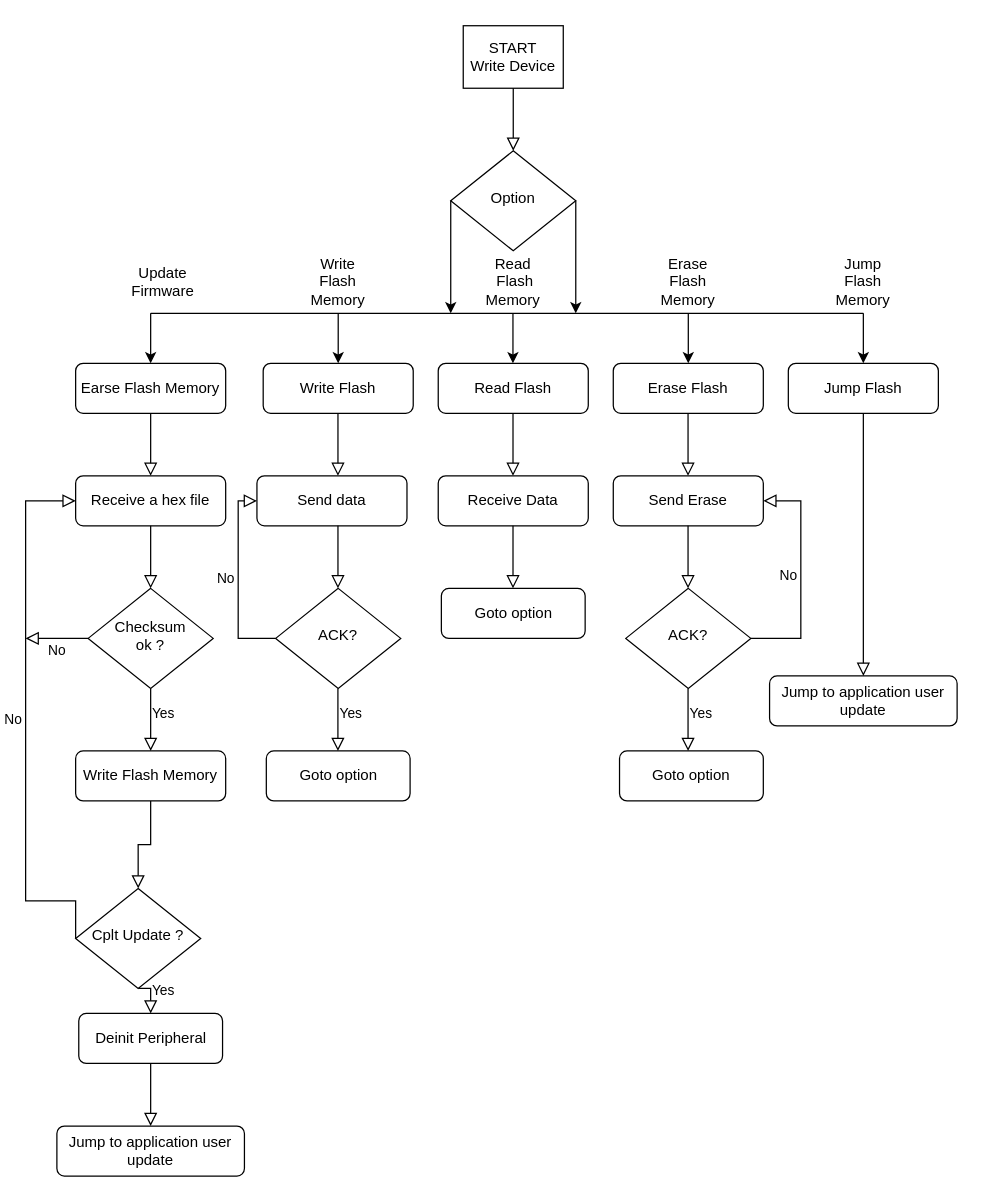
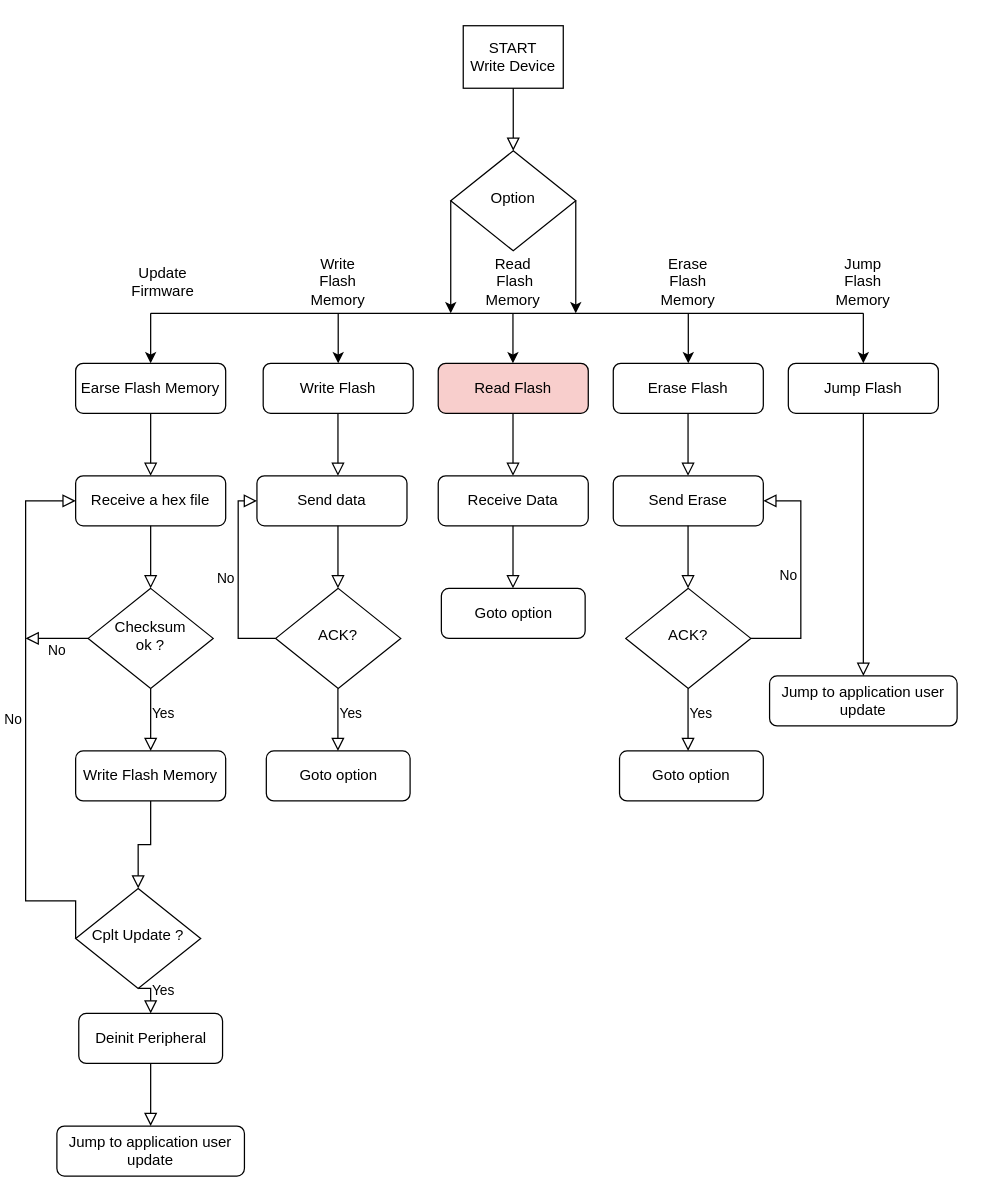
  <mxCell id="0" />
  <mxCell id="1" parent="0" />
  <mxCell id="2" value="START&lt;br&gt;Write Device" style="rounded=0;whiteSpace=wrap;html=1;" parent="1" vertex="1"><mxGeometry x="370" y="20" width="80" height="50" as="geometry" /></mxCell>
  <mxCell id="3" value="Option" style="rhombus;whiteSpace=wrap;html=1;shadow=0;fontFamily=Helvetica;fontSize=12;align=center;strokeWidth=1;spacing=6;spacingTop=-4;" parent="1" vertex="1"><mxGeometry x="360" y="120" width="100" height="80" as="geometry" /></mxCell>
  <mxCell id="4" value="Earse Flash Memory" style="rounded=1;whiteSpace=wrap;html=1;fontSize=12;glass=0;strokeWidth=1;shadow=0;" parent="1" vertex="1"><mxGeometry x="60" y="290" width="120" height="40" as="geometry" /></mxCell>
  <mxCell id="5" value="" style="rounded=0;html=1;jettySize=auto;orthogonalLoop=1;fontSize=11;endArrow=block;endFill=0;endSize=8;strokeWidth=1;shadow=0;labelBackgroundColor=none;edgeStyle=orthogonalEdgeStyle;exitX=0.5;exitY=1;exitDx=0;exitDy=0;entryX=0.5;entryY=0;entryDx=0;entryDy=0;" parent="1" source="2" target="3" edge="1"><mxGeometry relative="1" as="geometry"><mxPoint x="340" y="60" as="sourcePoint" /><mxPoint x="330" y="80" as="targetPoint" /></mxGeometry></mxCell>
  <mxCell id="6" value="Yes" style="rounded=0;html=1;jettySize=auto;orthogonalLoop=1;fontSize=11;endArrow=block;endFill=0;endSize=8;strokeWidth=1;shadow=0;labelBackgroundColor=none;edgeStyle=orthogonalEdgeStyle;entryX=0.5;entryY=0;entryDx=0;entryDy=0;" parent="1" source="8" target="9" edge="1"><mxGeometry x="-0.208" y="10" relative="1" as="geometry"><mxPoint as="offset" /><mxPoint x="130" y="670" as="targetPoint" /></mxGeometry></mxCell>
  <mxCell id="7" value="No" style="edgeStyle=orthogonalEdgeStyle;rounded=0;html=1;jettySize=auto;orthogonalLoop=1;fontSize=11;endArrow=block;endFill=0;endSize=8;strokeWidth=1;shadow=0;labelBackgroundColor=none;" parent="1" source="8" edge="1"><mxGeometry y="10" relative="1" as="geometry"><mxPoint as="offset" /><mxPoint x="20" y="510" as="targetPoint" /></mxGeometry></mxCell>
  <mxCell id="8" value="Checksum&lt;br&gt;ok ?" style="rhombus;whiteSpace=wrap;html=1;shadow=0;fontFamily=Helvetica;fontSize=12;align=center;strokeWidth=1;spacing=6;spacingTop=-4;" parent="1" vertex="1"><mxGeometry x="70" y="470" width="100" height="80" as="geometry" /></mxCell>
  <mxCell id="9" value="Write Flash Memory" style="rounded=1;whiteSpace=wrap;html=1;fontSize=12;glass=0;strokeWidth=1;shadow=0;" parent="1" vertex="1"><mxGeometry x="60" y="600" width="120" height="40" as="geometry" /></mxCell>
  <mxCell id="10" value="Receive a hex file" style="rounded=1;whiteSpace=wrap;html=1;fontSize=12;glass=0;strokeWidth=1;shadow=0;" parent="1" vertex="1"><mxGeometry x="60" y="380" width="120" height="40" as="geometry" /></mxCell>
  <mxCell id="11" value="" style="edgeStyle=orthogonalEdgeStyle;rounded=0;html=1;jettySize=auto;orthogonalLoop=1;fontSize=11;endArrow=block;endFill=0;endSize=8;strokeWidth=1;shadow=0;labelBackgroundColor=none;entryX=0.5;entryY=0;entryDx=0;entryDy=0;exitX=0.5;exitY=1;exitDx=0;exitDy=0;" parent="1" source="4" target="10" edge="1"><mxGeometry y="10" relative="1" as="geometry"><mxPoint as="offset" /><mxPoint x="129.71" y="380" as="sourcePoint" /><mxPoint x="129.71" y="440" as="targetPoint" /></mxGeometry></mxCell>
  <mxCell id="12" value="" style="edgeStyle=orthogonalEdgeStyle;rounded=0;html=1;jettySize=auto;orthogonalLoop=1;fontSize=11;endArrow=block;endFill=0;endSize=8;strokeWidth=1;shadow=0;labelBackgroundColor=none;exitX=0.5;exitY=1;exitDx=0;exitDy=0;entryX=0.5;entryY=0;entryDx=0;entryDy=0;" parent="1" source="10" target="8" edge="1"><mxGeometry y="10" relative="1" as="geometry"><mxPoint as="offset" /><mxPoint x="129.71" y="480" as="sourcePoint" /><mxPoint x="170" y="530" as="targetPoint" /></mxGeometry></mxCell>
  <mxCell id="13" value="" style="rounded=0;html=1;jettySize=auto;orthogonalLoop=1;fontSize=11;endArrow=block;endFill=0;endSize=8;strokeWidth=1;shadow=0;labelBackgroundColor=none;edgeStyle=orthogonalEdgeStyle;exitX=0.5;exitY=1;exitDx=0;exitDy=0;entryX=0.5;entryY=0;entryDx=0;entryDy=0;" parent="1" source="9" target="14" edge="1"><mxGeometry x="-0.143" y="30" relative="1" as="geometry"><mxPoint as="offset" /><mxPoint x="120" y="740" as="sourcePoint" /><mxPoint x="130" y="770" as="targetPoint" /></mxGeometry></mxCell>
  <mxCell id="14" value="Cplt Update ?" style="rhombus;whiteSpace=wrap;html=1;shadow=0;fontFamily=Helvetica;fontSize=12;align=center;strokeWidth=1;spacing=6;spacingTop=-4;" parent="1" vertex="1"><mxGeometry x="60" y="710" width="100" height="80" as="geometry" /></mxCell>
  <mxCell id="15" value="No" style="edgeStyle=orthogonalEdgeStyle;rounded=0;html=1;jettySize=auto;orthogonalLoop=1;fontSize=11;endArrow=block;endFill=0;endSize=8;strokeWidth=1;shadow=0;labelBackgroundColor=none;exitX=0;exitY=0.5;exitDx=0;exitDy=0;entryX=0;entryY=0.5;entryDx=0;entryDy=0;" parent="1" source="14" target="10" edge="1"><mxGeometry y="10" relative="1" as="geometry"><mxPoint as="offset" /><mxPoint x="-40" y="790" as="sourcePoint" /><mxPoint x="20" y="460" as="targetPoint" /><Array as="points"><mxPoint x="20" y="720" /><mxPoint x="20" y="400" /></Array></mxGeometry></mxCell>
  <mxCell id="16" value="Yes" style="rounded=0;html=1;jettySize=auto;orthogonalLoop=1;fontSize=11;endArrow=block;endFill=0;endSize=8;strokeWidth=1;shadow=0;labelBackgroundColor=none;edgeStyle=orthogonalEdgeStyle;exitX=0.5;exitY=1;exitDx=0;exitDy=0;entryX=0.5;entryY=0;entryDx=0;entryDy=0;" parent="1" source="14" target="17" edge="1"><mxGeometry x="-0.208" y="10" relative="1" as="geometry"><mxPoint as="offset" /><mxPoint x="129.71" y="870" as="sourcePoint" /><mxPoint x="130" y="920" as="targetPoint" /></mxGeometry></mxCell>
  <mxCell id="17" value="Deinit Peripheral" style="rounded=1;whiteSpace=wrap;html=1;fontSize=12;glass=0;strokeWidth=1;shadow=0;" parent="1" vertex="1"><mxGeometry x="62.5" y="810" width="115" height="40" as="geometry" /></mxCell>
  <mxCell id="18" value="Jump to application user&lt;br&gt;update" style="rounded=1;whiteSpace=wrap;html=1;fontSize=12;glass=0;strokeWidth=1;shadow=0;" parent="1" vertex="1"><mxGeometry x="45" y="900" width="150" height="40" as="geometry" /></mxCell>
  <mxCell id="19" value="" style="rounded=0;html=1;jettySize=auto;orthogonalLoop=1;fontSize=11;endArrow=block;endFill=0;endSize=8;strokeWidth=1;shadow=0;labelBackgroundColor=none;edgeStyle=orthogonalEdgeStyle;exitX=0.5;exitY=1;exitDx=0;exitDy=0;entryX=0.5;entryY=0;entryDx=0;entryDy=0;" parent="1" source="17" target="18" edge="1"><mxGeometry x="-0.208" y="10" relative="1" as="geometry"><mxPoint as="offset" /><mxPoint x="129.76" y="970" as="sourcePoint" /><mxPoint x="129.76" y="1040" as="targetPoint" /></mxGeometry></mxCell>
  <mxCell id="20" value="Update Firmware" style="text;html=1;strokeColor=none;fillColor=none;align=center;verticalAlign=middle;whiteSpace=wrap;rounded=0;" vertex="1" parent="1"><mxGeometry x="100" y="210" width="60" height="30" as="geometry" /></mxCell>
  <mxCell id="21" value="" style="endArrow=classic;html=1;rounded=0;entryX=0.5;entryY=0;entryDx=0;entryDy=0;" edge="1" parent="1" target="22"><mxGeometry width="50" height="50" relative="1" as="geometry"><mxPoint x="270" y="250" as="sourcePoint" /><mxPoint x="270" y="290" as="targetPoint" /></mxGeometry></mxCell>
  <mxCell id="22" value="Write Flash" style="rounded=1;whiteSpace=wrap;html=1;fontSize=12;glass=0;strokeWidth=1;shadow=0;" vertex="1" parent="1"><mxGeometry x="210" y="290" width="120" height="40" as="geometry" /></mxCell>
- <mxCell id="23" value="Read Flash" style="rounded=1;whiteSpace=wrap;html=1;fontSize=12;glass=0;strokeWidth=1;shadow=0;" vertex="1" parent="1"><mxGeometry x="350" y="290" width="120" height="40" as="geometry" /></mxCell>
+ <mxCell id="23" value="Read Flash" style="rounded=1;whiteSpace=wrap;html=1;fontSize=12;glass=0;strokeWidth=1;shadow=0;fillColor=#f8cecc;" vertex="1" parent="1"><mxGeometry x="350" y="290" width="120" height="40" as="geometry" /></mxCell>
  <mxCell id="24" value="" style="endArrow=classic;html=1;rounded=0;entryX=0.5;entryY=0;entryDx=0;entryDy=0;" edge="1" parent="1" target="25"><mxGeometry width="50" height="50" relative="1" as="geometry"><mxPoint x="550" y="250" as="sourcePoint" /><mxPoint x="550" y="290" as="targetPoint" /></mxGeometry></mxCell>
  <mxCell id="25" value="Erase Flash" style="rounded=1;whiteSpace=wrap;html=1;fontSize=12;glass=0;strokeWidth=1;shadow=0;" vertex="1" parent="1"><mxGeometry x="490" y="290" width="120" height="40" as="geometry" /></mxCell>
  <mxCell id="26" value="" style="endArrow=classic;html=1;rounded=0;entryX=0.5;entryY=0;entryDx=0;entryDy=0;" edge="1" parent="1" target="27"><mxGeometry width="50" height="50" relative="1" as="geometry"><mxPoint x="690" y="250" as="sourcePoint" /><mxPoint x="690" y="290" as="targetPoint" /></mxGeometry></mxCell>
  <mxCell id="27" value="Jump Flash" style="rounded=1;whiteSpace=wrap;html=1;fontSize=12;glass=0;strokeWidth=1;shadow=0;" vertex="1" parent="1"><mxGeometry x="630" y="290" width="120" height="40" as="geometry" /></mxCell>
  <mxCell id="28" value="Write Flash Memory" style="text;html=1;strokeColor=none;fillColor=none;align=center;verticalAlign=middle;whiteSpace=wrap;rounded=0;" vertex="1" parent="1"><mxGeometry x="240" y="210" width="60" height="30" as="geometry" /></mxCell>
  <mxCell id="29" value="Erase Flash Memory" style="text;html=1;strokeColor=none;fillColor=none;align=center;verticalAlign=middle;whiteSpace=wrap;rounded=0;" vertex="1" parent="1"><mxGeometry x="520" y="210" width="60" height="30" as="geometry" /></mxCell>
  <mxCell id="30" value="Jump Flash Memory" style="text;html=1;strokeColor=none;fillColor=none;align=center;verticalAlign=middle;whiteSpace=wrap;rounded=0;" vertex="1" parent="1"><mxGeometry x="660" y="210" width="60" height="30" as="geometry" /></mxCell>
  <mxCell id="31" value="Read&lt;br&gt;&amp;nbsp;Flash Memory" style="text;html=1;strokeColor=none;fillColor=none;align=center;verticalAlign=middle;whiteSpace=wrap;rounded=0;" vertex="1" parent="1"><mxGeometry x="380" y="210" width="60" height="30" as="geometry" /></mxCell>
  <mxCell id="32" value="" style="endArrow=classic;html=1;rounded=0;entryX=0.5;entryY=0;entryDx=0;entryDy=0;" edge="1" parent="1" target="4"><mxGeometry width="50" height="50" relative="1" as="geometry"><mxPoint x="120" y="250" as="sourcePoint" /><mxPoint x="129.76" y="290" as="targetPoint" /></mxGeometry></mxCell>
  <mxCell id="33" value="" style="endArrow=classic;html=1;rounded=0;entryX=0.5;entryY=0;entryDx=0;entryDy=0;" edge="1" parent="1"><mxGeometry width="50" height="50" relative="1" as="geometry"><mxPoint x="409.76" y="250" as="sourcePoint" /><mxPoint x="409.76" y="290" as="targetPoint" /></mxGeometry></mxCell>
  <mxCell id="34" value="" style="endArrow=none;html=1;rounded=0;" edge="1" parent="1"><mxGeometry width="50" height="50" relative="1" as="geometry"><mxPoint x="120" y="250" as="sourcePoint" /><mxPoint x="690" y="250" as="targetPoint" /></mxGeometry></mxCell>
  <mxCell id="35" value="" style="edgeStyle=orthogonalEdgeStyle;rounded=0;html=1;jettySize=auto;orthogonalLoop=1;fontSize=11;endArrow=block;endFill=0;endSize=8;strokeWidth=1;shadow=0;labelBackgroundColor=none;entryX=0.5;entryY=0;entryDx=0;entryDy=0;exitX=0.5;exitY=1;exitDx=0;exitDy=0;" edge="1" parent="1"><mxGeometry y="10" relative="1" as="geometry"><mxPoint as="offset" /><mxPoint x="269.8" y="330" as="sourcePoint" /><mxPoint x="269.8" y="380" as="targetPoint" /></mxGeometry></mxCell>
  <mxCell id="36" value="Send data" style="rounded=1;whiteSpace=wrap;html=1;fontSize=12;glass=0;strokeWidth=1;shadow=0;" vertex="1" parent="1"><mxGeometry x="205" y="380" width="120" height="40" as="geometry" /></mxCell>
  <mxCell id="37" value="Goto option" style="rounded=1;whiteSpace=wrap;html=1;fontSize=12;glass=0;strokeWidth=1;shadow=0;" vertex="1" parent="1"><mxGeometry x="212.5" y="600" width="115" height="40" as="geometry" /></mxCell>
  <mxCell id="38" value="" style="edgeStyle=orthogonalEdgeStyle;rounded=0;html=1;jettySize=auto;orthogonalLoop=1;fontSize=11;endArrow=block;endFill=0;endSize=8;strokeWidth=1;shadow=0;labelBackgroundColor=none;entryX=0.5;entryY=0;entryDx=0;entryDy=0;exitX=0.5;exitY=1;exitDx=0;exitDy=0;" edge="1" parent="1"><mxGeometry y="10" relative="1" as="geometry"><mxPoint as="offset" /><mxPoint x="269.8" y="420" as="sourcePoint" /><mxPoint x="269.8" y="470" as="targetPoint" /></mxGeometry></mxCell>
  <mxCell id="39" value="" style="edgeStyle=orthogonalEdgeStyle;rounded=0;html=1;jettySize=auto;orthogonalLoop=1;fontSize=11;endArrow=block;endFill=0;endSize=8;strokeWidth=1;shadow=0;labelBackgroundColor=none;entryX=0.5;entryY=0;entryDx=0;entryDy=0;exitX=0.5;exitY=1;exitDx=0;exitDy=0;" edge="1" parent="1"><mxGeometry y="10" relative="1" as="geometry"><mxPoint as="offset" /><mxPoint x="409.8" y="330" as="sourcePoint" /><mxPoint x="409.8" y="380" as="targetPoint" /></mxGeometry></mxCell>
  <mxCell id="40" value="Receive Data" style="rounded=1;whiteSpace=wrap;html=1;fontSize=12;glass=0;strokeWidth=1;shadow=0;" vertex="1" parent="1"><mxGeometry x="350" y="380" width="120" height="40" as="geometry" /></mxCell>
  <mxCell id="41" value="Goto option" style="rounded=1;whiteSpace=wrap;html=1;fontSize=12;glass=0;strokeWidth=1;shadow=0;" vertex="1" parent="1"><mxGeometry x="352.5" y="470" width="115" height="40" as="geometry" /></mxCell>
  <mxCell id="42" value="" style="edgeStyle=orthogonalEdgeStyle;rounded=0;html=1;jettySize=auto;orthogonalLoop=1;fontSize=11;endArrow=block;endFill=0;endSize=8;strokeWidth=1;shadow=0;labelBackgroundColor=none;entryX=0.5;entryY=0;entryDx=0;entryDy=0;exitX=0.5;exitY=1;exitDx=0;exitDy=0;" edge="1" parent="1"><mxGeometry y="10" relative="1" as="geometry"><mxPoint as="offset" /><mxPoint x="409.8" y="420" as="sourcePoint" /><mxPoint x="409.8" y="470" as="targetPoint" /></mxGeometry></mxCell>
  <mxCell id="43" value="" style="edgeStyle=orthogonalEdgeStyle;rounded=0;html=1;jettySize=auto;orthogonalLoop=1;fontSize=11;endArrow=block;endFill=0;endSize=8;strokeWidth=1;shadow=0;labelBackgroundColor=none;entryX=0.5;entryY=0;entryDx=0;entryDy=0;exitX=0.5;exitY=1;exitDx=0;exitDy=0;" edge="1" parent="1"><mxGeometry y="10" relative="1" as="geometry"><mxPoint as="offset" /><mxPoint x="549.8" y="330" as="sourcePoint" /><mxPoint x="549.8" y="380" as="targetPoint" /></mxGeometry></mxCell>
  <mxCell id="44" value="Send Erase" style="rounded=1;whiteSpace=wrap;html=1;fontSize=12;glass=0;strokeWidth=1;shadow=0;" vertex="1" parent="1"><mxGeometry x="490" y="380" width="120" height="40" as="geometry" /></mxCell>
  <mxCell id="45" value="" style="edgeStyle=orthogonalEdgeStyle;rounded=0;html=1;jettySize=auto;orthogonalLoop=1;fontSize=11;endArrow=block;endFill=0;endSize=8;strokeWidth=1;shadow=0;labelBackgroundColor=none;entryX=0.5;entryY=0;entryDx=0;entryDy=0;exitX=0.5;exitY=1;exitDx=0;exitDy=0;" edge="1" parent="1"><mxGeometry y="10" relative="1" as="geometry"><mxPoint as="offset" /><mxPoint x="549.8" y="420" as="sourcePoint" /><mxPoint x="549.8" y="470" as="targetPoint" /></mxGeometry></mxCell>
  <mxCell id="46" value="Jump to application user&lt;br&gt;update" style="rounded=1;whiteSpace=wrap;html=1;fontSize=12;glass=0;strokeWidth=1;shadow=0;" vertex="1" parent="1"><mxGeometry x="615" y="540" width="150" height="40" as="geometry" /></mxCell>
  <mxCell id="47" value="" style="edgeStyle=orthogonalEdgeStyle;rounded=0;html=1;jettySize=auto;orthogonalLoop=1;fontSize=11;endArrow=block;endFill=0;endSize=8;strokeWidth=1;shadow=0;labelBackgroundColor=none;entryX=0.5;entryY=0;entryDx=0;entryDy=0;exitX=0.5;exitY=1;exitDx=0;exitDy=0;" edge="1" parent="1" source="27" target="46"><mxGeometry y="10" relative="1" as="geometry"><mxPoint as="offset" /><mxPoint x="564.71" y="430" as="sourcePoint" /><mxPoint x="564.71" y="480" as="targetPoint" /><Array as="points"><mxPoint x="690" y="540" /></Array></mxGeometry></mxCell>
  <mxCell id="48" value="ACK?" style="rhombus;whiteSpace=wrap;html=1;shadow=0;fontFamily=Helvetica;fontSize=12;align=center;strokeWidth=1;spacing=6;spacingTop=-4;" vertex="1" parent="1"><mxGeometry x="220" y="470" width="100" height="80" as="geometry" /></mxCell>
  <mxCell id="49" value="No" style="edgeStyle=orthogonalEdgeStyle;rounded=0;html=1;jettySize=auto;orthogonalLoop=1;fontSize=11;endArrow=block;endFill=0;endSize=8;strokeWidth=1;shadow=0;labelBackgroundColor=none;entryX=0;entryY=0.5;entryDx=0;entryDy=0;" edge="1" parent="1" target="36"><mxGeometry y="10" relative="1" as="geometry"><mxPoint as="offset" /><mxPoint x="160" y="510" as="targetPoint" /><mxPoint x="220" y="510" as="sourcePoint" /><Array as="points"><mxPoint x="190" y="510" /><mxPoint x="190" y="400" /></Array></mxGeometry></mxCell>
  <mxCell id="50" value="Yes" style="rounded=0;html=1;jettySize=auto;orthogonalLoop=1;fontSize=11;endArrow=block;endFill=0;endSize=8;strokeWidth=1;shadow=0;labelBackgroundColor=none;edgeStyle=orthogonalEdgeStyle;entryX=0.5;entryY=0;entryDx=0;entryDy=0;" edge="1" parent="1"><mxGeometry x="-0.208" y="10" relative="1" as="geometry"><mxPoint as="offset" /><mxPoint x="269.76" y="600" as="targetPoint" /><mxPoint x="269.76" y="550" as="sourcePoint" /></mxGeometry></mxCell>
  <mxCell id="51" value="Goto option" style="rounded=1;whiteSpace=wrap;html=1;fontSize=12;glass=0;strokeWidth=1;shadow=0;" vertex="1" parent="1"><mxGeometry x="495" y="600" width="115" height="40" as="geometry" /></mxCell>
  <mxCell id="52" value="Yes" style="rounded=0;html=1;jettySize=auto;orthogonalLoop=1;fontSize=11;endArrow=block;endFill=0;endSize=8;strokeWidth=1;shadow=0;labelBackgroundColor=none;edgeStyle=orthogonalEdgeStyle;entryX=0.5;entryY=0;entryDx=0;entryDy=0;" edge="1" parent="1"><mxGeometry x="-0.208" y="10" relative="1" as="geometry"><mxPoint as="offset" /><mxPoint x="549.8" y="600" as="targetPoint" /><mxPoint x="549.8" y="550" as="sourcePoint" /></mxGeometry></mxCell>
  <mxCell id="53" value="ACK?" style="rhombus;whiteSpace=wrap;html=1;shadow=0;fontFamily=Helvetica;fontSize=12;align=center;strokeWidth=1;spacing=6;spacingTop=-4;" vertex="1" parent="1"><mxGeometry x="500" y="470" width="100" height="80" as="geometry" /></mxCell>
  <mxCell id="54" value="No" style="edgeStyle=orthogonalEdgeStyle;rounded=0;html=1;jettySize=auto;orthogonalLoop=1;fontSize=11;endArrow=block;endFill=0;endSize=8;strokeWidth=1;shadow=0;labelBackgroundColor=none;entryX=1;entryY=0.5;entryDx=0;entryDy=0;exitX=1;exitY=0.5;exitDx=0;exitDy=0;" edge="1" parent="1" source="53" target="44"><mxGeometry y="10" relative="1" as="geometry"><mxPoint as="offset" /><mxPoint x="655" y="400" as="targetPoint" /><mxPoint x="670" y="510" as="sourcePoint" /><Array as="points"><mxPoint x="640" y="510" /><mxPoint x="640" y="400" /></Array></mxGeometry></mxCell>
  <mxCell id="55" value="" style="endArrow=classic;html=1;rounded=0;exitX=1;exitY=0.5;exitDx=0;exitDy=0;" edge="1" parent="1" source="3"><mxGeometry width="50" height="50" relative="1" as="geometry"><mxPoint x="410" y="230" as="sourcePoint" /><mxPoint x="460" y="250" as="targetPoint" /></mxGeometry></mxCell>
  <mxCell id="56" value="" style="endArrow=classic;html=1;rounded=0;exitX=0;exitY=0.5;exitDx=0;exitDy=0;" edge="1" parent="1" source="3"><mxGeometry width="50" height="50" relative="1" as="geometry"><mxPoint x="410" y="230" as="sourcePoint" /><mxPoint x="360" y="250" as="targetPoint" /></mxGeometry></mxCell>
